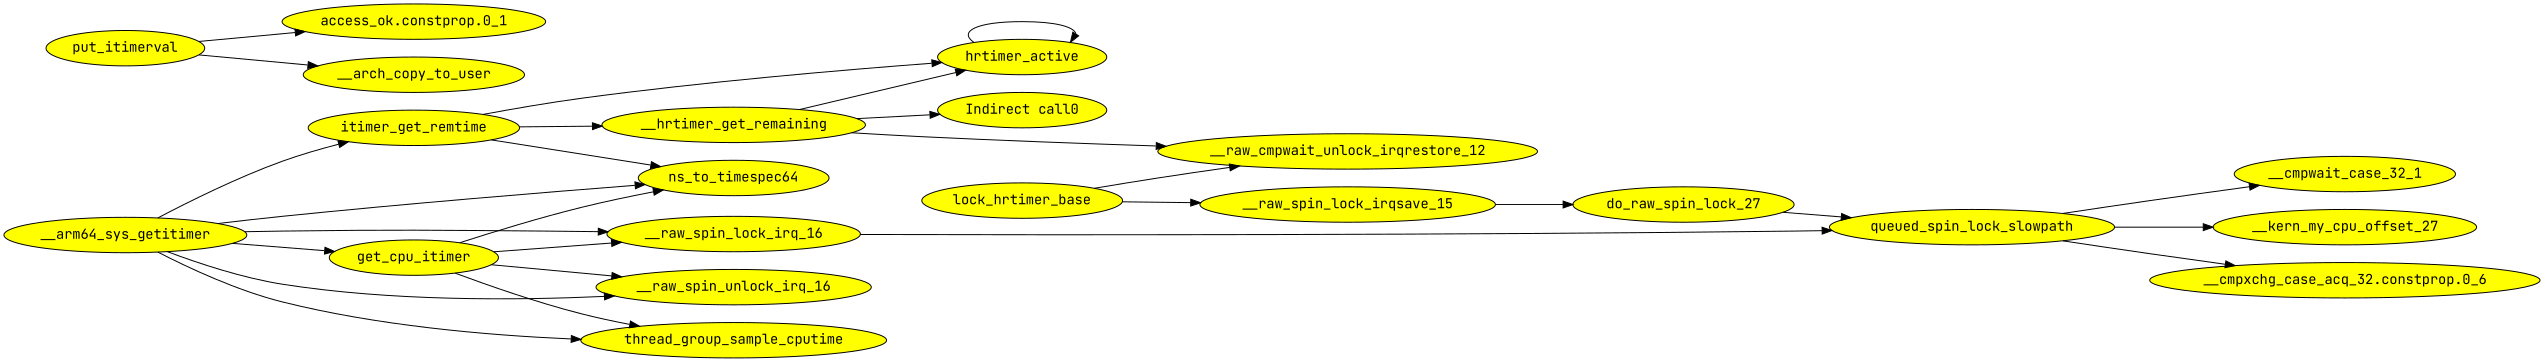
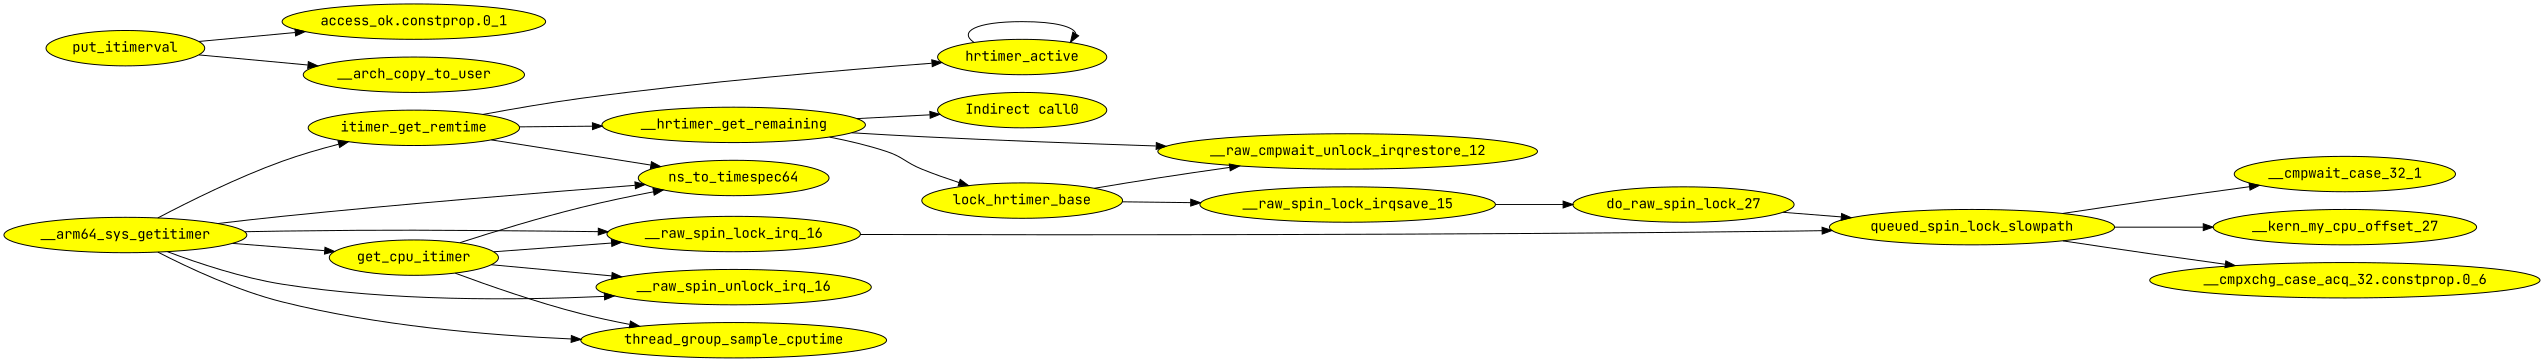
  digraph {
    fontname="JetBrains Mono"
    rankdir=LR
    node [fillcolor=yellow fontname="JetBrains Mono" style=filled]
    edge [fontname="JetBrains Mono"]
    __arm64_sys_getitimer
    ns_to_timespec64
    __raw_spin_unlock_irq_16
    itimer_get_remtime
    __raw_spin_lock_irq_16
    get_cpu_itimer
    thread_group_sample_cputime
    hrtimer_active
    __hrtimer_get_remaining
    put_itimerval
    "access_ok.constprop.0_1"
    __arch_copy_to_user
    queued_spin_lock_slowpath
    "Indirect call0"
    n15 [label=__raw_cmpwait_unlock_irqrestore_12]
    lock_hrtimer_base
    __raw_spin_lock_irqsave_15
    do_raw_spin_lock_27
    __cmpwait_case_32_1
    __kern_my_cpu_offset_27
    "__cmpxchg_case_acq_32.constprop.0_6"
    __arm64_sys_getitimer -> ns_to_timespec64 [edgeid=1]
    __arm64_sys_getitimer -> __raw_spin_unlock_irq_16 [edgeid=2]
    __arm64_sys_getitimer -> itimer_get_remtime [edgeid=3]
    __arm64_sys_getitimer -> __raw_spin_lock_irq_16 [edgeid=21]
    __arm64_sys_getitimer -> get_cpu_itimer [edgeid=23]
    __arm64_sys_getitimer -> thread_group_sample_cputime [edgeid=18]
    itimer_get_remtime -> ns_to_timespec64 [edgeid=4]
    itimer_get_remtime -> hrtimer_active [edgeid=5]
    itimer_get_remtime -> __hrtimer_get_remaining [edgeid=7]
    __raw_spin_lock_irq_16 -> queued_spin_lock_slowpath [edgeid=22]
    get_cpu_itimer -> ns_to_timespec64 [edgeid=24]
    get_cpu_itimer -> __raw_spin_unlock_irq_16 [edgeid=26]
    get_cpu_itimer -> __raw_spin_lock_irq_16 [edgeid=27]
    get_cpu_itimer -> thread_group_sample_cputime [edgeid=25]
    hrtimer_active -> hrtimer_active [edgeid=6]
    __hrtimer_get_remaining -> "Indirect call0" [edgeid=8]
    __hrtimer_get_remaining -> n15 [edgeid=9]
-   __hrtimer_get_remaining -> hrtimer_active [edgeid=10]
+   __hrtimer_get_remaining -> lock_hrtimer_base [edgeid=10]
    put_itimerval -> "access_ok.constprop.0_1" [edgeid=19]
    put_itimerval -> __arch_copy_to_user [edgeid=20]
    queued_spin_lock_slowpath -> __cmpwait_case_32_1 [edgeid=15]
    queued_spin_lock_slowpath -> __kern_my_cpu_offset_27 [edgeid=16]
    queued_spin_lock_slowpath -> "__cmpxchg_case_acq_32.constprop.0_6" [edgeid=17]
    lock_hrtimer_base -> n15 [edgeid=11]
    lock_hrtimer_base -> __raw_spin_lock_irqsave_15 [edgeid=12]
    __raw_spin_lock_irqsave_15 -> do_raw_spin_lock_27 [edgeid=13]
    do_raw_spin_lock_27 -> queued_spin_lock_slowpath [edgeid=14]
  }
